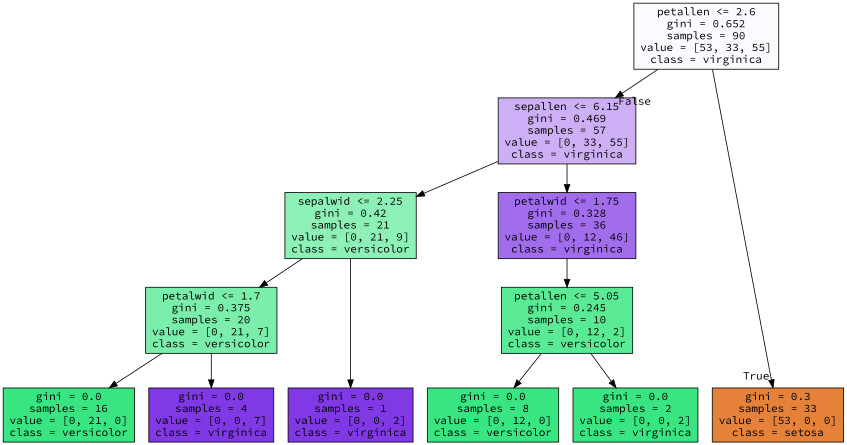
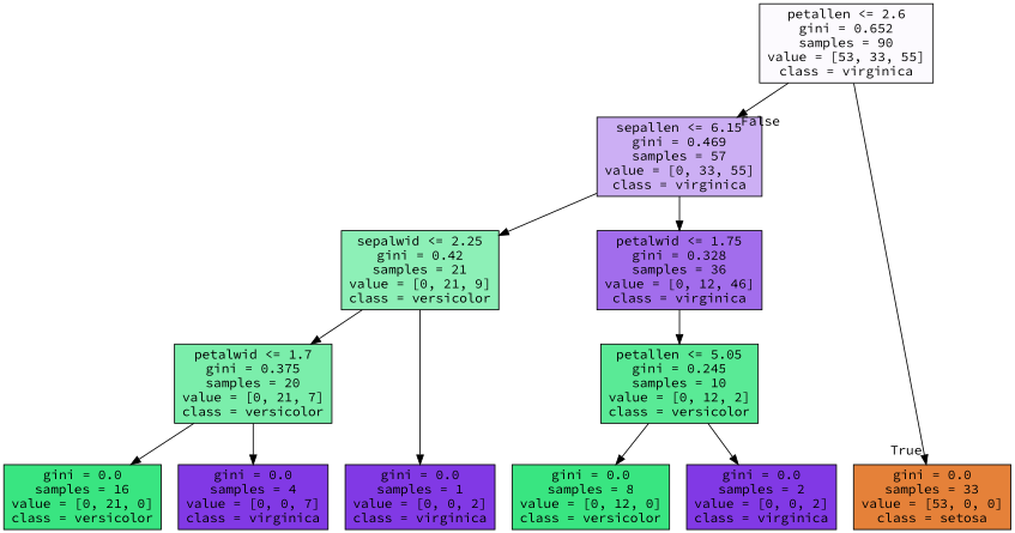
  digraph {
    fontname="Source Code Pro"
    ranksep=equally
    splines=polyline
    node [color=black fillcolor="#8139e5ff" fontname="Source Code Pro" shape=box style=filled]
    edge [fontname="Source Code Pro"]
    n1 [fillcolor="#8139e506" label="petallen <= 2.6\ngini = 0.652\nsamples = 90\nvalue = [53, 33, 55]\nclass = virginica"]
    n2 [fillcolor="#8139e566" label="sepallen <= 6.15\ngini = 0.469\nsamples = 57\nvalue = [0, 33, 55]\nclass = virginica"]
    n3 [fillcolor="#39e58192" label="sepalwid <= 2.25\ngini = 0.42\nsamples = 21\nvalue = [0, 21, 9]\nclass = versicolor"]
    n4 [fillcolor="#8139e5bc" label="petalwid <= 1.75\ngini = 0.328\nsamples = 36\nvalue = [0, 12, 46]\nclass = virginica"]
    n5 [fillcolor="#39e581aa" label="petalwid <= 1.7\ngini = 0.375\nsamples = 20\nvalue = [0, 21, 7]\nclass = versicolor"]
    n6 [fillcolor="#39e581d4" label="petallen <= 5.05\ngini = 0.245\nsamples = 10\nvalue = [0, 12, 2]\nclass = versicolor"]
-   n7 [fillcolor="#e58139ff" label="gini = 0.3\nsamples = 33\nvalue = [53, 0, 0]\nclass = setosa"]
+   n7 [fillcolor="#e58139ff" label="gini = 0.0\nsamples = 33\nvalue = [53, 0, 0]\nclass = setosa"]
    n8 [label="gini = 0.0\nsamples = 1\nvalue = [0, 0, 2]\nclass = virginica"]
    n9 [fillcolor="#39e581ff" label="gini = 0.0\nsamples = 16\nvalue = [0, 21, 0]\nclass = versicolor"]
    n10 [label="gini = 0.0\nsamples = 4\nvalue = [0, 0, 7]\nclass = virginica"]
    n11 [fillcolor="#39e581ff" label="gini = 0.0\nsamples = 8\nvalue = [0, 12, 0]\nclass = versicolor"]
-   n12 [fillcolor="#39e581ff" label="gini = 0.0\nsamples = 2\nvalue = [0, 0, 2]\nclass = virginica"]
+   n12 [label="gini = 0.0\nsamples = 2\nvalue = [0, 0, 2]\nclass = virginica"]
    subgraph sub_1 {
      rank=same
      n1
    }
    subgraph sub_2 {
      rank=same
      n2
    }
    subgraph sub_3 {
      rank=same
      n3
      n4
    }
    subgraph sub_4 {
      rank=same
      n5
      n6
    }
    subgraph sub_5 {
      rank=same
      n7
      n8
      n9
      n10
      n11
      n12
    }
    n1 -> n2 [headlabel=False labelangle=-45 labeldistance=2.5]
    n1 -> n7 [headlabel=True labelangle=45 labeldistance=2.5]
    n2 -> n3
    n2 -> n4
    n3 -> n5
    n3 -> n8
    n4 -> n6
    n5 -> n9
    n5 -> n10
    n6 -> n11
    n6 -> n12
  }
